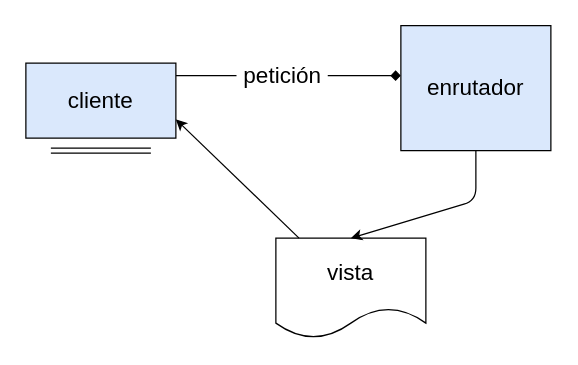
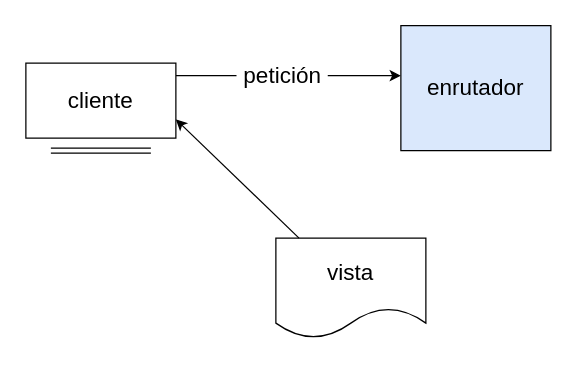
  <mxCell id="0" />
  <mxCell id="1" parent="0" />
- <mxCell id="2" value="" style="edgeStyle=orthogonalEdgeStyle;rounded=0;orthogonalLoop=1;jettySize=auto;html=1;endArrow=diamond;" edge="1" parent="1" source="4" target="5"><mxGeometry relative="1" as="geometry"><Array as="points"><mxPoint x="250" y="60" /><mxPoint x="250" y="60" /></Array></mxGeometry></mxCell>
+ <mxCell id="2" value="" style="edgeStyle=orthogonalEdgeStyle;rounded=0;orthogonalLoop=1;jettySize=auto;html=1;" edge="1" parent="1" source="4" target="5"><mxGeometry relative="1" as="geometry"><Array as="points"><mxPoint x="250" y="60" /><mxPoint x="250" y="60" /></Array></mxGeometry></mxCell>
  <mxCell id="3" value="&lt;font style=&quot;font-size: 18px&quot;&gt;&amp;nbsp;petición&amp;nbsp;&lt;/font&gt;" style="edgeLabel;html=1;align=center;verticalAlign=middle;resizable=0;points=[];" vertex="1" connectable="0" parent="2"><mxGeometry x="0.001" y="7" relative="1" as="geometry"><mxPoint x="-6" y="6" as="offset" /></mxGeometry></mxCell>
- <mxCell id="4" value="&lt;font style=&quot;font-size: 18px&quot;&gt;cliente&lt;/font&gt;" style="rounded=0;whiteSpace=wrap;html=1;fillColor=#dae8fc;" vertex="1" parent="1"><mxGeometry x="20" y="50" width="120" height="60" as="geometry" /></mxCell>
+ <mxCell id="4" value="&lt;font style=&quot;font-size: 18px&quot;&gt;cliente&lt;/font&gt;" style="rounded=0;whiteSpace=wrap;html=1;" vertex="1" parent="1"><mxGeometry x="20" y="50" width="120" height="60" as="geometry" /></mxCell>
  <mxCell id="5" value="&lt;span style=&quot;font-size: 18px&quot;&gt;enrutador&lt;/span&gt;" style="rounded=0;whiteSpace=wrap;html=1;fillColor=#dae8fc;" vertex="1" parent="1"><mxGeometry x="320" y="20" width="120" height="100" as="geometry" /></mxCell>
  <mxCell id="6" value="" style="shape=link;html=1;" edge="1" parent="1"><mxGeometry width="50" height="50" relative="1" as="geometry"><mxPoint x="40" y="120" as="sourcePoint" /><mxPoint x="120" y="120" as="targetPoint" /></mxGeometry></mxCell>
  <mxCell id="7" value="&lt;font style=&quot;font-size: 18px&quot;&gt;vista&lt;/font&gt;" style="shape=document;whiteSpace=wrap;html=1;boundedLbl=1;" vertex="1" parent="1"><mxGeometry x="220" y="190" width="120" height="80" as="geometry" /></mxCell>
- <mxCell id="8" value="" style="endArrow=classic;html=1;entryX=0.5;entryY=0;entryDx=0;entryDy=0;" edge="1" parent="1" source="5" target="7"><mxGeometry width="50" height="50" relative="1" as="geometry"><mxPoint x="280" y="200" as="sourcePoint" /><mxPoint x="330" y="150" as="targetPoint" /><Array as="points"><mxPoint x="380" y="160" /></Array></mxGeometry></mxCell>
  <mxCell id="9" value="" style="endArrow=classic;html=1;entryX=1;entryY=0.75;entryDx=0;entryDy=0;" edge="1" parent="1" source="7" target="4"><mxGeometry width="50" height="50" relative="1" as="geometry"><mxPoint x="340" y="260" as="sourcePoint" /><mxPoint x="390" y="210" as="targetPoint" /></mxGeometry></mxCell>
